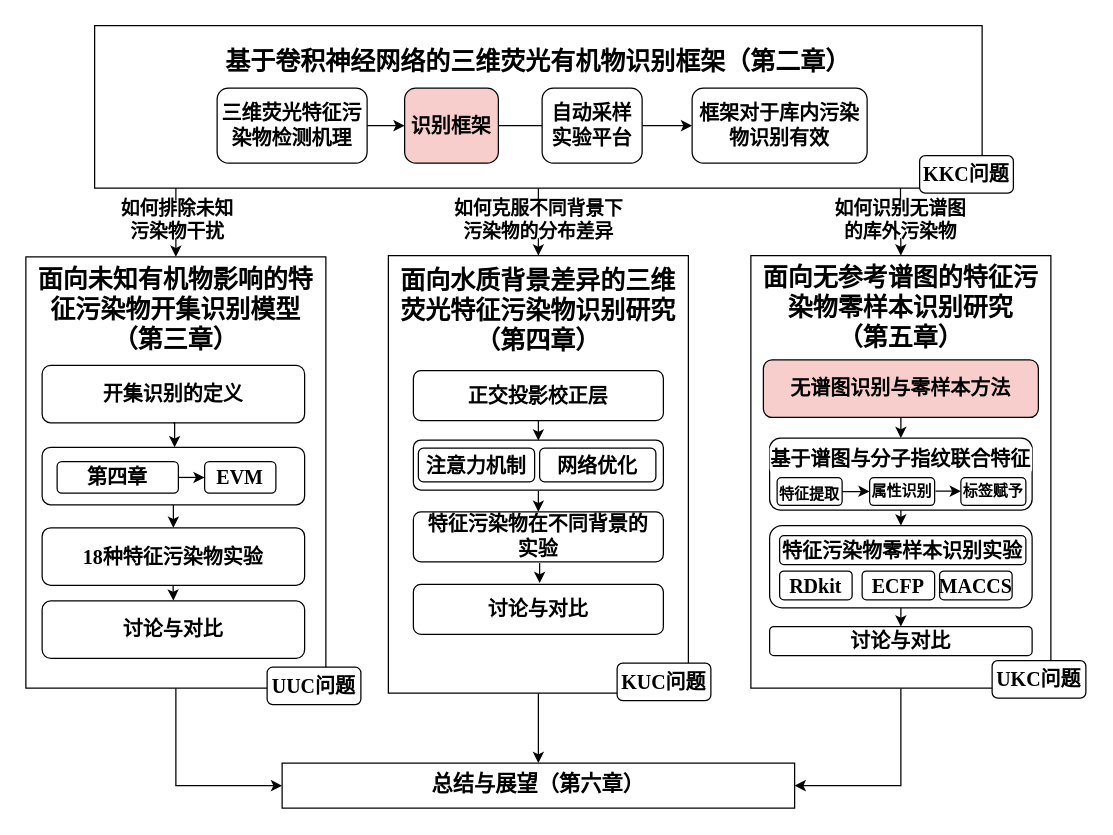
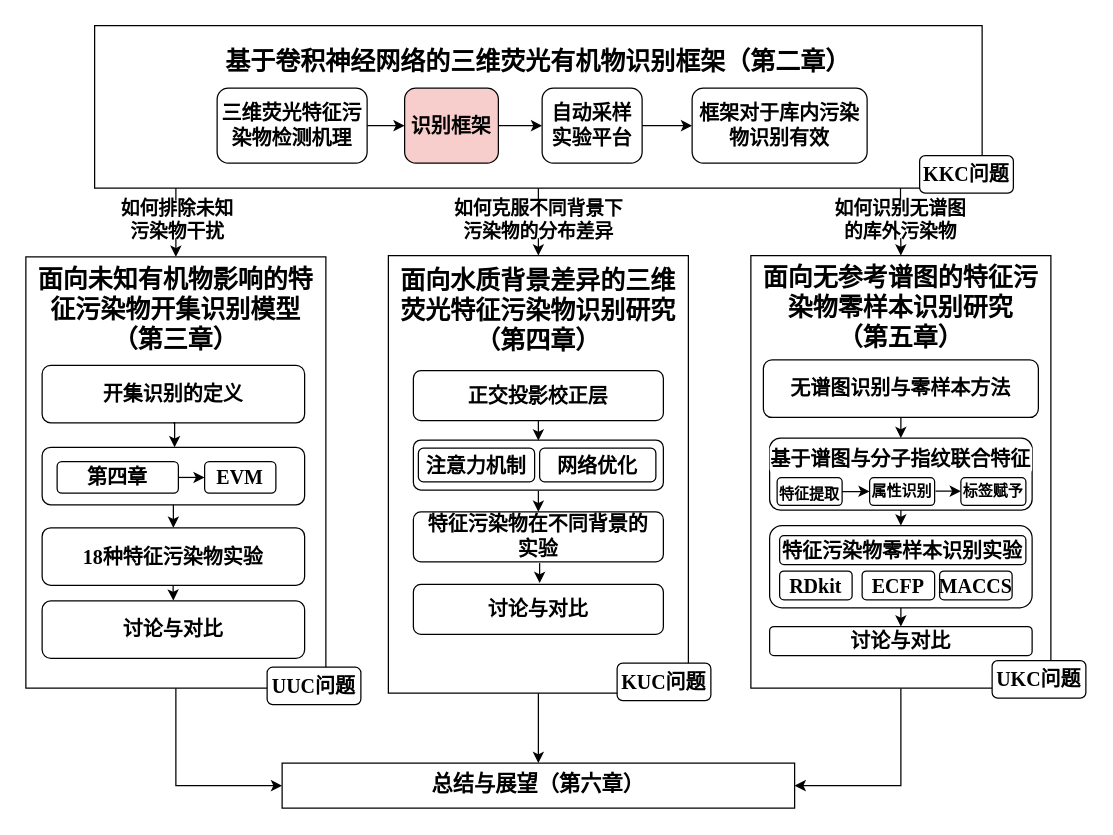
  <mxCell id="0" />
  <mxCell id="1" parent="0" />
  <mxCell id="2" value="" style="edgeStyle=orthogonalEdgeStyle;rounded=0;orthogonalLoop=1;jettySize=auto;html=1;" parent="1" source="3" target="34" edge="1"><mxGeometry relative="1" as="geometry" /></mxCell>
  <mxCell id="3" value="&lt;font size=&quot;1&quot; style=&quot;&quot;&gt;&lt;span style=&quot;text-indent: 0cm; background-color: initial;&quot;&gt;&lt;b style=&quot;font-size: 20px;&quot;&gt;基于卷积神经网络的三维荧光有机物识别框架（第二章）&lt;br&gt;&lt;/b&gt;&lt;/span&gt;&lt;/font&gt;&lt;br&gt;&lt;br&gt;&lt;br&gt;&lt;br&gt;&lt;h1 style=&quot;text-indent:0cm;mso-list:l0 level1 lfo1&quot;&gt;&lt;span lang=&quot;EN-US&quot;&gt;&lt;/span&gt;&lt;/h1&gt;" style="rounded=0;whiteSpace=wrap;html=1;fontFamily=仿宋;" parent="1" vertex="1"><mxGeometry x="75" y="20" width="710" height="130" as="geometry" /></mxCell>
  <mxCell id="4" value="" style="edgeStyle=orthogonalEdgeStyle;rounded=0;orthogonalLoop=1;jettySize=auto;html=1;" parent="1" source="34" target="7" edge="1"><mxGeometry relative="1" as="geometry" /></mxCell>
  <mxCell id="5" value="" style="edgeStyle=orthogonalEdgeStyle;rounded=0;orthogonalLoop=1;jettySize=auto;html=1;exitX=0.908;exitY=1;exitDx=0;exitDy=0;exitPerimeter=0;entryX=0.5;entryY=0;entryDx=0;entryDy=0;" parent="1" source="3" target="46" edge="1"><mxGeometry relative="1" as="geometry"><mxPoint x="733" y="200" as="targetPoint" /><Array as="points"><mxPoint x="720" y="150" /></Array></mxGeometry></mxCell>
  <mxCell id="6" value="" style="edgeStyle=orthogonalEdgeStyle;rounded=0;orthogonalLoop=1;jettySize=auto;html=1;entryX=1;entryY=0.5;entryDx=0;entryDy=0;" parent="1" source="46" target="7" edge="1"><mxGeometry relative="1" as="geometry" /></mxCell>
  <mxCell id="7" value="&lt;b&gt;&lt;font style=&quot;font-size: 17px;&quot;&gt;总结与展望（第六章）&lt;/font&gt;&lt;/b&gt;" style="rounded=0;whiteSpace=wrap;html=1;fontFamily=仿宋;" parent="1" vertex="1"><mxGeometry x="225" y="610" width="410" height="36" as="geometry" /></mxCell>
  <mxCell id="8" value="" style="edgeStyle=orthogonalEdgeStyle;rounded=0;orthogonalLoop=1;jettySize=auto;html=1;" parent="1" source="9" target="11" edge="1"><mxGeometry relative="1" as="geometry" /></mxCell>
  <mxCell id="9" value="&lt;b&gt;&lt;font style=&quot;font-size: 16px;&quot; face=&quot;仿宋&quot;&gt;三维荧光特征污染物检测机理&lt;/font&gt;&lt;/b&gt;" style="rounded=1;whiteSpace=wrap;html=1;" parent="1" vertex="1"><mxGeometry x="173" y="70" width="120" height="60" as="geometry" /></mxCell>
- <mxCell id="10" value="" style="edgeStyle=orthogonalEdgeStyle;rounded=0;orthogonalLoop=1;jettySize=auto;html=1;endArrow=none;" parent="1" source="11" target="13" edge="1"><mxGeometry relative="1" as="geometry" /></mxCell>
+ <mxCell id="10" value="" style="edgeStyle=orthogonalEdgeStyle;rounded=0;orthogonalLoop=1;jettySize=auto;html=1;" parent="1" source="11" target="13" edge="1"><mxGeometry relative="1" as="geometry" /></mxCell>
  <mxCell id="11" value="&lt;font face=&quot;仿宋&quot;&gt;&lt;span style=&quot;font-size: 16px;&quot;&gt;&lt;b&gt;识别框架&lt;/b&gt;&lt;/span&gt;&lt;/font&gt;" style="rounded=1;whiteSpace=wrap;html=1;fillColor=#f8cecc;" parent="1" vertex="1"><mxGeometry x="323" y="70" width="75" height="60" as="geometry" /></mxCell>
  <mxCell id="12" value="" style="edgeStyle=orthogonalEdgeStyle;rounded=0;orthogonalLoop=1;jettySize=auto;html=1;" parent="1" source="13" target="14" edge="1"><mxGeometry relative="1" as="geometry" /></mxCell>
  <mxCell id="13" value="&lt;font face=&quot;仿宋&quot;&gt;&lt;span style=&quot;font-size: 16px;&quot;&gt;&lt;b&gt;自动采样实验平台&lt;/b&gt;&lt;/span&gt;&lt;/font&gt;" style="rounded=1;whiteSpace=wrap;html=1;" parent="1" vertex="1"><mxGeometry x="433" y="70" width="80" height="60" as="geometry" /></mxCell>
  <mxCell id="14" value="&lt;font face=&quot;仿宋&quot;&gt;&lt;span style=&quot;font-size: 16px;&quot;&gt;&lt;b&gt;框架对于库内污染物识别有效&lt;/b&gt;&lt;/span&gt;&lt;/font&gt;" style="rounded=1;whiteSpace=wrap;html=1;" parent="1" vertex="1"><mxGeometry x="553" y="70" width="140" height="60" as="geometry" /></mxCell>
  <mxCell id="15" value="" style="edgeStyle=orthogonalEdgeStyle;rounded=0;orthogonalLoop=1;jettySize=auto;html=1;entryX=0.5;entryY=0;entryDx=0;entryDy=0;" parent="1" target="21" edge="1"><mxGeometry relative="1" as="geometry"><mxPoint x="140" y="150" as="sourcePoint" /><mxPoint x="153" y="190" as="targetPoint" /><Array as="points"><mxPoint x="140" y="160" /><mxPoint x="140" y="160" /></Array></mxGeometry></mxCell>
  <mxCell id="16" value="如何排除未知污染物干扰" style="text;html=1;align=center;verticalAlign=middle;whiteSpace=wrap;rounded=0;fontFamily=仿宋;fontStyle=1;fillColor=default;fontSize=15;" parent="1" vertex="1"><mxGeometry x="90" y="160" width="103" height="30" as="geometry" /></mxCell>
  <mxCell id="17" value="如何克服不同背景下污染物的分布差异" style="text;html=1;strokeColor=none;fillColor=default;align=center;verticalAlign=middle;whiteSpace=wrap;rounded=0;fontFamily=仿宋;fontStyle=1;fontSize=15;" parent="1" vertex="1"><mxGeometry x="358.75" y="160" width="142.5" height="30" as="geometry" /></mxCell>
  <mxCell id="18" value="如何识别无谱图的库外污染物" style="text;html=1;strokeColor=none;fillColor=default;align=center;verticalAlign=middle;whiteSpace=wrap;rounded=0;fontFamily=仿宋;fontStyle=1;fontSize=15;" parent="1" vertex="1"><mxGeometry x="660" y="160" width="120" height="30" as="geometry" /></mxCell>
  <mxCell id="19" value="" style="edgeStyle=orthogonalEdgeStyle;rounded=0;orthogonalLoop=1;jettySize=auto;html=1;entryX=0;entryY=0.5;entryDx=0;entryDy=0;" parent="1" source="21" target="7" edge="1"><mxGeometry relative="1" as="geometry" /></mxCell>
  <mxCell id="20" value="" style="group;fontSize=17;" parent="1" vertex="1" connectable="0"><mxGeometry x="20" y="205" width="268" height="358.25" as="geometry" /></mxCell>
  <mxCell id="21" value="&lt;font style=&quot;border-color: var(--border-color); font-size: 20px;&quot;&gt;&lt;b style=&quot;border-color: var(--border-color);&quot;&gt;面向未知有机物影响的特征污染物开集识别模型&lt;br&gt;（第三章）&lt;br&gt;&lt;br&gt;&lt;br&gt;&lt;br style=&quot;&quot;&gt;&lt;br style=&quot;&quot;&gt;&lt;br style=&quot;&quot;&gt;&lt;br style=&quot;&quot;&gt;&lt;br style=&quot;&quot;&gt;&lt;br style=&quot;&quot;&gt;&lt;br style=&quot;&quot;&gt;&lt;br style=&quot;&quot;&gt;&lt;br style=&quot;border-color: var(--border-color);&quot;&gt;&lt;/b&gt;&lt;/font&gt;" style="rounded=0;whiteSpace=wrap;html=1;fontFamily=仿宋;fontSize=15;" parent="20" vertex="1"><mxGeometry width="240" height="345" as="geometry" /></mxCell>
  <mxCell id="22" value="" style="rounded=1;whiteSpace=wrap;html=1;fontFamily=仿宋;fontStyle=1;" parent="20" vertex="1"><mxGeometry x="13" y="152.3" width="210" height="46" as="geometry" /></mxCell>
  <mxCell id="23" value="" style="edgeStyle=orthogonalEdgeStyle;rounded=0;orthogonalLoop=1;jettySize=auto;html=1;exitX=0.5;exitY=1;exitDx=0;exitDy=0;" parent="20" source="22" target="27" edge="1"><mxGeometry relative="1" as="geometry"><Array as="points"><mxPoint x="118" y="201.75" /><mxPoint x="118" y="201.75" /></Array></mxGeometry></mxCell>
  <mxCell id="24" value="&lt;font style=&quot;font-size: 16px;&quot;&gt;开集识别的定义&lt;/font&gt;" style="rounded=1;whiteSpace=wrap;html=1;fontFamily=仿宋;fontStyle=1" parent="20" vertex="1"><mxGeometry x="13" y="86.75" width="210" height="46" as="geometry" /></mxCell>
  <mxCell id="25" value="第四章" style="rounded=1;whiteSpace=wrap;html=1;fontFamily=仿宋;fontStyle=1;fontSize=16;" parent="20" vertex="1"><mxGeometry x="25" y="163.8" width="97" height="25.3" as="geometry" /></mxCell>
  <mxCell id="26" value="EVM" style="rounded=1;whiteSpace=wrap;html=1;fontFamily=仿宋;fontStyle=1;fontSize=16;" parent="20" vertex="1"><mxGeometry x="143" y="163.8" width="57" height="25.3" as="geometry" /></mxCell>
  <mxCell id="27" value="18种特征污染物实验" style="rounded=1;whiteSpace=wrap;html=1;fontFamily=仿宋;fontStyle=1;fontSize=16;" parent="20" vertex="1"><mxGeometry x="13" y="216.7" width="210" height="46" as="geometry" /></mxCell>
  <mxCell id="28" value="讨论与对比" style="rounded=1;whiteSpace=wrap;html=1;fontFamily=仿宋;fontStyle=1;fontSize=16;" parent="20" vertex="1"><mxGeometry x="13" y="275.25" width="210" height="46" as="geometry" /></mxCell>
  <mxCell id="29" value="" style="endArrow=classic;html=1;rounded=0;exitX=1;exitY=0.5;exitDx=0;exitDy=0;entryX=0;entryY=0.5;entryDx=0;entryDy=0;" parent="20" source="25" target="26" edge="1"><mxGeometry width="50" height="50" relative="1" as="geometry"><mxPoint x="93" y="236.25" as="sourcePoint" /><mxPoint x="143" y="178.75" as="targetPoint" /></mxGeometry></mxCell>
  <mxCell id="30" value="" style="edgeStyle=orthogonalEdgeStyle;rounded=0;orthogonalLoop=1;jettySize=auto;html=1;exitX=0.5;exitY=1;exitDx=0;exitDy=0;" parent="20" source="24" edge="1"><mxGeometry relative="1" as="geometry"><mxPoint x="119" y="133.9" as="sourcePoint" /><mxPoint x="119" y="152.3" as="targetPoint" /><Array as="points"><mxPoint x="119" y="132.75" /></Array></mxGeometry></mxCell>
  <mxCell id="31" value="" style="edgeStyle=orthogonalEdgeStyle;rounded=0;orthogonalLoop=1;jettySize=auto;html=1;exitX=0.5;exitY=1;exitDx=0;exitDy=0;" parent="20" edge="1"><mxGeometry relative="1" as="geometry"><mxPoint x="117.83" y="262.7" as="sourcePoint" /><mxPoint x="118" y="275" as="targetPoint" /><Array as="points"><mxPoint x="117.83" y="266.15" /><mxPoint x="117.83" y="266.15" /></Array></mxGeometry></mxCell>
  <mxCell id="32" value="&lt;font face=&quot;仿宋&quot;&gt;&lt;span style=&quot;font-size: 16px;&quot;&gt;&lt;b&gt;UUC问题&lt;/b&gt;&lt;/span&gt;&lt;/font&gt;" style="rounded=1;whiteSpace=wrap;html=1;" vertex="1" parent="20"><mxGeometry x="193" y="328.25" width="75" height="30" as="geometry" /></mxCell>
  <mxCell id="33" value="" style="group;labelPosition=left;verticalLabelPosition=top;align=right;verticalAlign=bottom;horizontal=1;" parent="1" vertex="1" connectable="0"><mxGeometry x="310" y="204" width="258" height="350" as="geometry" /></mxCell>
  <mxCell id="34" value="&lt;div style=&quot;font-size: 20px;&quot;&gt;&lt;b style=&quot;background-color: initial; border-color: var(--border-color);&quot;&gt;&lt;font style=&quot;font-size: 20px;&quot;&gt;面向水质背景差异的三维荧光特征污染物识别研究&lt;/font&gt;&lt;/b&gt;&lt;/div&gt;&lt;font style=&quot;border-color: var(--border-color); font-size: 20px;&quot;&gt;&lt;div style=&quot;&quot;&gt;&lt;b style=&quot;background-color: initial; border-color: var(--border-color);&quot;&gt;&lt;font style=&quot;font-size: 20px;&quot;&gt;（第四章）&lt;/font&gt;&lt;/b&gt;&lt;/div&gt;&lt;div style=&quot;&quot;&gt;&lt;b style=&quot;background-color: initial; border-color: var(--border-color);&quot;&gt;&lt;font style=&quot;font-size: 20px;&quot;&gt;&lt;br&gt;&lt;/font&gt;&lt;/b&gt;&lt;/div&gt;&lt;div style=&quot;&quot;&gt;&lt;b style=&quot;background-color: initial; border-color: var(--border-color);&quot;&gt;&lt;font style=&quot;font-size: 20px;&quot;&gt;&lt;br&gt;&lt;/font&gt;&lt;/b&gt;&lt;/div&gt;&lt;div style=&quot;&quot;&gt;&lt;b style=&quot;background-color: initial; border-color: var(--border-color);&quot;&gt;&lt;font style=&quot;font-size: 20px;&quot;&gt;&lt;br&gt;&lt;/font&gt;&lt;/b&gt;&lt;/div&gt;&lt;div style=&quot;&quot;&gt;&lt;b style=&quot;background-color: initial; border-color: var(--border-color);&quot;&gt;&lt;font style=&quot;font-size: 20px;&quot;&gt;&lt;br&gt;&lt;/font&gt;&lt;/b&gt;&lt;/div&gt;&lt;div style=&quot;&quot;&gt;&lt;b style=&quot;background-color: initial; border-color: var(--border-color);&quot;&gt;&lt;font style=&quot;font-size: 20px;&quot;&gt;&lt;br&gt;&lt;/font&gt;&lt;/b&gt;&lt;/div&gt;&lt;div style=&quot;&quot;&gt;&lt;b style=&quot;background-color: initial; border-color: var(--border-color);&quot;&gt;&lt;font style=&quot;font-size: 20px;&quot;&gt;&lt;br&gt;&lt;/font&gt;&lt;/b&gt;&lt;/div&gt;&lt;div style=&quot;&quot;&gt;&lt;b style=&quot;background-color: initial; border-color: var(--border-color);&quot;&gt;&lt;font style=&quot;font-size: 20px;&quot;&gt;&lt;br&gt;&lt;/font&gt;&lt;/b&gt;&lt;/div&gt;&lt;div style=&quot;&quot;&gt;&lt;b style=&quot;background-color: initial; border-color: var(--border-color);&quot;&gt;&lt;font style=&quot;font-size: 20px;&quot;&gt;&lt;br&gt;&lt;/font&gt;&lt;/b&gt;&lt;/div&gt;&lt;div style=&quot;&quot;&gt;&lt;b style=&quot;background-color: initial; border-color: var(--border-color);&quot;&gt;&lt;font style=&quot;font-size: 20px;&quot;&gt;&lt;br&gt;&lt;/font&gt;&lt;/b&gt;&lt;/div&gt;&lt;div style=&quot;&quot;&gt;&lt;b style=&quot;background-color: initial; border-color: var(--border-color);&quot;&gt;&lt;font style=&quot;font-size: 20px;&quot;&gt;&lt;br&gt;&lt;/font&gt;&lt;/b&gt;&lt;/div&gt;&lt;div style=&quot;&quot;&gt;&lt;b style=&quot;background-color: initial; border-color: var(--border-color);&quot;&gt;&lt;br&gt;&lt;/b&gt;&lt;/div&gt;&lt;/font&gt;" style="rounded=0;whiteSpace=wrap;html=1;fontFamily=仿宋;fontSize=15;align=center;" parent="33" vertex="1"><mxGeometry width="240" height="350" as="geometry" /></mxCell>
  <mxCell id="35" value="" style="rounded=1;whiteSpace=wrap;html=1;fontFamily=仿宋;fontStyle=1;fontSize=16;" parent="33" vertex="1"><mxGeometry x="20" y="147.5" width="200" height="40" as="geometry" /></mxCell>
  <mxCell id="36" value="正交投影校正层" style="rounded=1;whiteSpace=wrap;html=1;fontFamily=仿宋;fontStyle=1;fontSize=16;" parent="33" vertex="1"><mxGeometry x="20" y="92" width="200" height="40" as="geometry" /></mxCell>
  <mxCell id="37" value="注意力机制" style="rounded=1;whiteSpace=wrap;html=1;fontFamily=仿宋;fontStyle=1;fontSize=16;" parent="33" vertex="1"><mxGeometry x="24" y="154" width="93" height="27" as="geometry" /></mxCell>
  <mxCell id="38" value="网络优化" style="rounded=1;whiteSpace=wrap;html=1;fontFamily=仿宋;fontStyle=1;fontSize=16;" parent="33" vertex="1"><mxGeometry x="121" y="154" width="93" height="27" as="geometry" /></mxCell>
  <mxCell id="39" value="特征污染物在不同背景的&lt;div&gt;实验&lt;/div&gt;" style="rounded=1;whiteSpace=wrap;html=1;fontFamily=仿宋;fontStyle=1;fontSize=16;" parent="33" vertex="1"><mxGeometry x="20" y="205" width="200" height="40" as="geometry" /></mxCell>
  <mxCell id="40" value="讨论与对比" style="rounded=1;whiteSpace=wrap;html=1;fontFamily=仿宋;fontStyle=1;fontSize=16;" parent="33" vertex="1"><mxGeometry x="20" y="263" width="200" height="40" as="geometry" /></mxCell>
  <mxCell id="41" value="" style="edgeStyle=orthogonalEdgeStyle;rounded=0;orthogonalLoop=1;jettySize=auto;html=1;fontSize=16;" parent="33" edge="1"><mxGeometry relative="1" as="geometry"><mxPoint x="120" y="188" as="sourcePoint" /><mxPoint x="120" y="205" as="targetPoint" /></mxGeometry></mxCell>
  <mxCell id="42" value="" style="edgeStyle=orthogonalEdgeStyle;rounded=0;orthogonalLoop=1;jettySize=auto;html=1;fontSize=16;" parent="33" edge="1"><mxGeometry relative="1" as="geometry"><mxPoint x="120" y="132" as="sourcePoint" /><mxPoint x="120" y="148" as="targetPoint" /></mxGeometry></mxCell>
  <mxCell id="43" value="" style="edgeStyle=orthogonalEdgeStyle;rounded=0;orthogonalLoop=1;jettySize=auto;html=1;exitX=0.5;exitY=1;exitDx=0;exitDy=0;fontSize=16;" parent="33" edge="1"><mxGeometry relative="1" as="geometry"><mxPoint x="121.04" y="246" as="sourcePoint" /><mxPoint x="121.04" y="262" as="targetPoint" /><Array as="points"><mxPoint x="121.04" y="249" /><mxPoint x="121.04" y="249" /></Array></mxGeometry></mxCell>
  <mxCell id="44" value="&lt;font face=&quot;仿宋&quot;&gt;&lt;span style=&quot;font-size: 16px;&quot;&gt;&lt;b&gt;KUC问题&lt;/b&gt;&lt;/span&gt;&lt;/font&gt;" style="rounded=1;whiteSpace=wrap;html=1;" vertex="1" parent="33"><mxGeometry x="183" y="326" width="75" height="30" as="geometry" /></mxCell>
  <mxCell id="45" value="" style="group;fontSize=9;" parent="1" vertex="1" connectable="0"><mxGeometry x="600" y="204" width="268" height="350" as="geometry" /></mxCell>
  <mxCell id="46" value="&lt;font style=&quot;border-color: var(--border-color); font-size: 20px;&quot;&gt;&lt;b style=&quot;border-color: var(--border-color);&quot;&gt;面向无参考谱图的特征污染物零样本识别研究&lt;br style=&quot;&quot;&gt;（第五章）&lt;br&gt;&lt;br&gt;&lt;br&gt;&lt;br style=&quot;&quot;&gt;&lt;b style=&quot;border-color: var(--border-color);&quot;&gt;&lt;br style=&quot;border-color: var(--border-color);&quot;&gt;&lt;br style=&quot;border-color: var(--border-color);&quot;&gt;&lt;br style=&quot;border-color: var(--border-color);&quot;&gt;&lt;br style=&quot;border-color: var(--border-color);&quot;&gt;&lt;br style=&quot;border-color: var(--border-color);&quot;&gt;&lt;br style=&quot;border-color: var(--border-color);&quot;&gt;&lt;br style=&quot;border-color: var(--border-color);&quot;&gt;&lt;br style=&quot;border-color: var(--border-color);&quot;&gt;&lt;/b&gt;&lt;/b&gt;&lt;/font&gt;" style="rounded=0;whiteSpace=wrap;html=1;fontFamily=仿宋;fontSize=15;" parent="45" vertex="1"><mxGeometry width="240" height="346" as="geometry" /></mxCell>
- <mxCell id="47" value="无谱图识别与零样本方法" style="rounded=1;whiteSpace=wrap;html=1;fontFamily=仿宋;fontStyle=1;fontSize=16;fillColor=#f8cecc;" parent="45" vertex="1"><mxGeometry x="10" y="83.35" width="220" height="46.13" as="geometry" /></mxCell>
+ <mxCell id="47" value="无谱图识别与零样本方法" style="rounded=1;whiteSpace=wrap;html=1;fontFamily=仿宋;fontStyle=1;fontSize=16;" parent="45" vertex="1"><mxGeometry x="10" y="83.35" width="220" height="46.13" as="geometry" /></mxCell>
  <mxCell id="48" value="" style="rounded=1;whiteSpace=wrap;html=1;fontFamily=仿宋;fontStyle=1;fontSize=16;" parent="45" vertex="1"><mxGeometry x="15" y="215.987" width="210" height="65.74" as="geometry" /></mxCell>
  <mxCell id="49" value="RDkit" style="rounded=1;whiteSpace=wrap;html=1;fontFamily=仿宋;fontStyle=1;fontSize=16;" parent="45" vertex="1"><mxGeometry x="23" y="252.317" width="58" height="23.067" as="geometry" /></mxCell>
  <mxCell id="50" value="ECFP" style="rounded=1;whiteSpace=wrap;html=1;fontFamily=仿宋;fontStyle=1;fontSize=16;" parent="45" vertex="1"><mxGeometry x="89" y="252.317" width="58" height="23.067" as="geometry" /></mxCell>
  <mxCell id="51" value="MACCS" style="rounded=1;whiteSpace=wrap;html=1;fontFamily=仿宋;fontStyle=1;fontSize=16;" parent="45" vertex="1"><mxGeometry x="151" y="252.317" width="58" height="23.067" as="geometry" /></mxCell>
  <mxCell id="52" value="特征污染物零样本识别实验" style="rounded=1;whiteSpace=wrap;html=1;fontFamily=仿宋;fontStyle=1;fontSize=16;" parent="45" vertex="1"><mxGeometry x="23" y="224.06" width="197" height="23.07" as="geometry" /></mxCell>
  <mxCell id="53" value="讨论与对比" style="rounded=1;whiteSpace=wrap;html=1;fontFamily=仿宋;fontStyle=1;fontSize=16;" parent="45" vertex="1"><mxGeometry x="15" y="296.72" width="210" height="23.28" as="geometry" /></mxCell>
  <mxCell id="54" value="" style="edgeStyle=orthogonalEdgeStyle;rounded=0;orthogonalLoop=1;jettySize=auto;html=1;entryX=0.5;entryY=0;entryDx=0;entryDy=0;fontSize=16;" parent="45" source="48" target="53" edge="1"><mxGeometry relative="1" as="geometry"><Array as="points"><mxPoint x="120" y="285.187" /><mxPoint x="120" y="285.187" /></Array></mxGeometry></mxCell>
  <mxCell id="55" value="" style="group;fontSize=16;" parent="45" vertex="1" connectable="0"><mxGeometry x="15" y="147.225" width="210" height="46.133" as="geometry" /></mxCell>
  <mxCell id="56" value="" style="rounded=1;whiteSpace=wrap;html=1;fontFamily=仿宋;fontStyle=1;fontSize=16;" parent="55" vertex="1"><mxGeometry y="-1.307" width="210" height="57.667" as="geometry" /></mxCell>
  <mxCell id="57" value="" style="edgeStyle=orthogonalEdgeStyle;rounded=0;orthogonalLoop=1;jettySize=auto;html=1;entryX=0;entryY=0.5;entryDx=0;entryDy=0;fontSize=16;" parent="55" source="58" target="60" edge="1"><mxGeometry relative="1" as="geometry" /></mxCell>
  <mxCell id="58" value="&lt;font style=&quot;font-size: 12px;&quot;&gt;特征提取&lt;/font&gt;" style="rounded=1;whiteSpace=wrap;html=1;fontFamily=仿宋;fontStyle=1;flipH=1;fontSize=16;" parent="55" vertex="1"><mxGeometry x="6" y="30.413" width="52" height="22.202" as="geometry" /></mxCell>
  <mxCell id="59" value="" style="edgeStyle=orthogonalEdgeStyle;rounded=0;orthogonalLoop=1;jettySize=auto;html=1;entryX=0;entryY=0.5;entryDx=0;entryDy=0;exitX=-0.014;exitY=0.484;exitDx=0;exitDy=0;exitPerimeter=0;fontSize=16;" parent="55" source="60" target="61" edge="1"><mxGeometry relative="1" as="geometry"><mxPoint x="132" y="37.731" as="sourcePoint" /><mxPoint x="153" y="37.731" as="targetPoint" /></mxGeometry></mxCell>
  <mxCell id="60" value="属性识别" style="rounded=1;whiteSpace=wrap;html=1;fontFamily=仿宋;fontStyle=1;flipH=1;fontSize=12;" parent="55" vertex="1"><mxGeometry x="80" y="30.413" width="52" height="22.202" as="geometry" /></mxCell>
  <mxCell id="61" value="标签赋予" style="rounded=1;whiteSpace=wrap;html=1;fontFamily=仿宋;fontStyle=1;flipH=1;fontSize=12;" parent="55" vertex="1"><mxGeometry x="153" y="30.413" width="52" height="22.202" as="geometry" /></mxCell>
  <mxCell id="62" value="基于谱图与分子指纹联合特征" style="rounded=1;whiteSpace=wrap;html=1;fontFamily=仿宋;fontStyle=1;strokeColor=none;fontSize=16;" parent="55" vertex="1"><mxGeometry y="3.89" width="210" height="23.07" as="geometry" /></mxCell>
  <mxCell id="63" value="" style="edgeStyle=orthogonalEdgeStyle;rounded=0;orthogonalLoop=1;jettySize=auto;html=1;entryX=0.5;entryY=0;entryDx=0;entryDy=0;exitX=0.5;exitY=1.003;exitDx=0;exitDy=0;exitPerimeter=0;fontSize=16;" parent="45" source="56" target="48" edge="1"><mxGeometry relative="1" as="geometry"><mxPoint x="133" y="201.789" as="sourcePoint" /><mxPoint x="133" y="295.924" as="targetPoint" /></mxGeometry></mxCell>
  <mxCell id="64" value="&lt;font face=&quot;仿宋&quot;&gt;&lt;span style=&quot;font-size: 16px;&quot;&gt;&lt;b&gt;UKC问题&lt;/b&gt;&lt;/span&gt;&lt;/font&gt;" style="rounded=1;whiteSpace=wrap;html=1;" vertex="1" parent="45"><mxGeometry x="193" y="324" width="75" height="30" as="geometry" /></mxCell>
  <mxCell id="65" value="" style="edgeStyle=orthogonalEdgeStyle;rounded=0;orthogonalLoop=1;jettySize=auto;html=1;exitX=0.5;exitY=1;exitDx=0;exitDy=0;fontSize=16;" edge="1" parent="1" source="47"><mxGeometry relative="1" as="geometry"><mxPoint x="730" y="418" as="sourcePoint" /><mxPoint x="720" y="350" as="targetPoint" /></mxGeometry></mxCell>
  <mxCell id="66" value="&lt;font face=&quot;仿宋&quot;&gt;&lt;span style=&quot;font-size: 16px;&quot;&gt;&lt;b&gt;KKC问题&lt;/b&gt;&lt;/span&gt;&lt;/font&gt;" style="rounded=1;whiteSpace=wrap;html=1;" vertex="1" parent="1"><mxGeometry x="735" y="124" width="75" height="30" as="geometry" /></mxCell>
